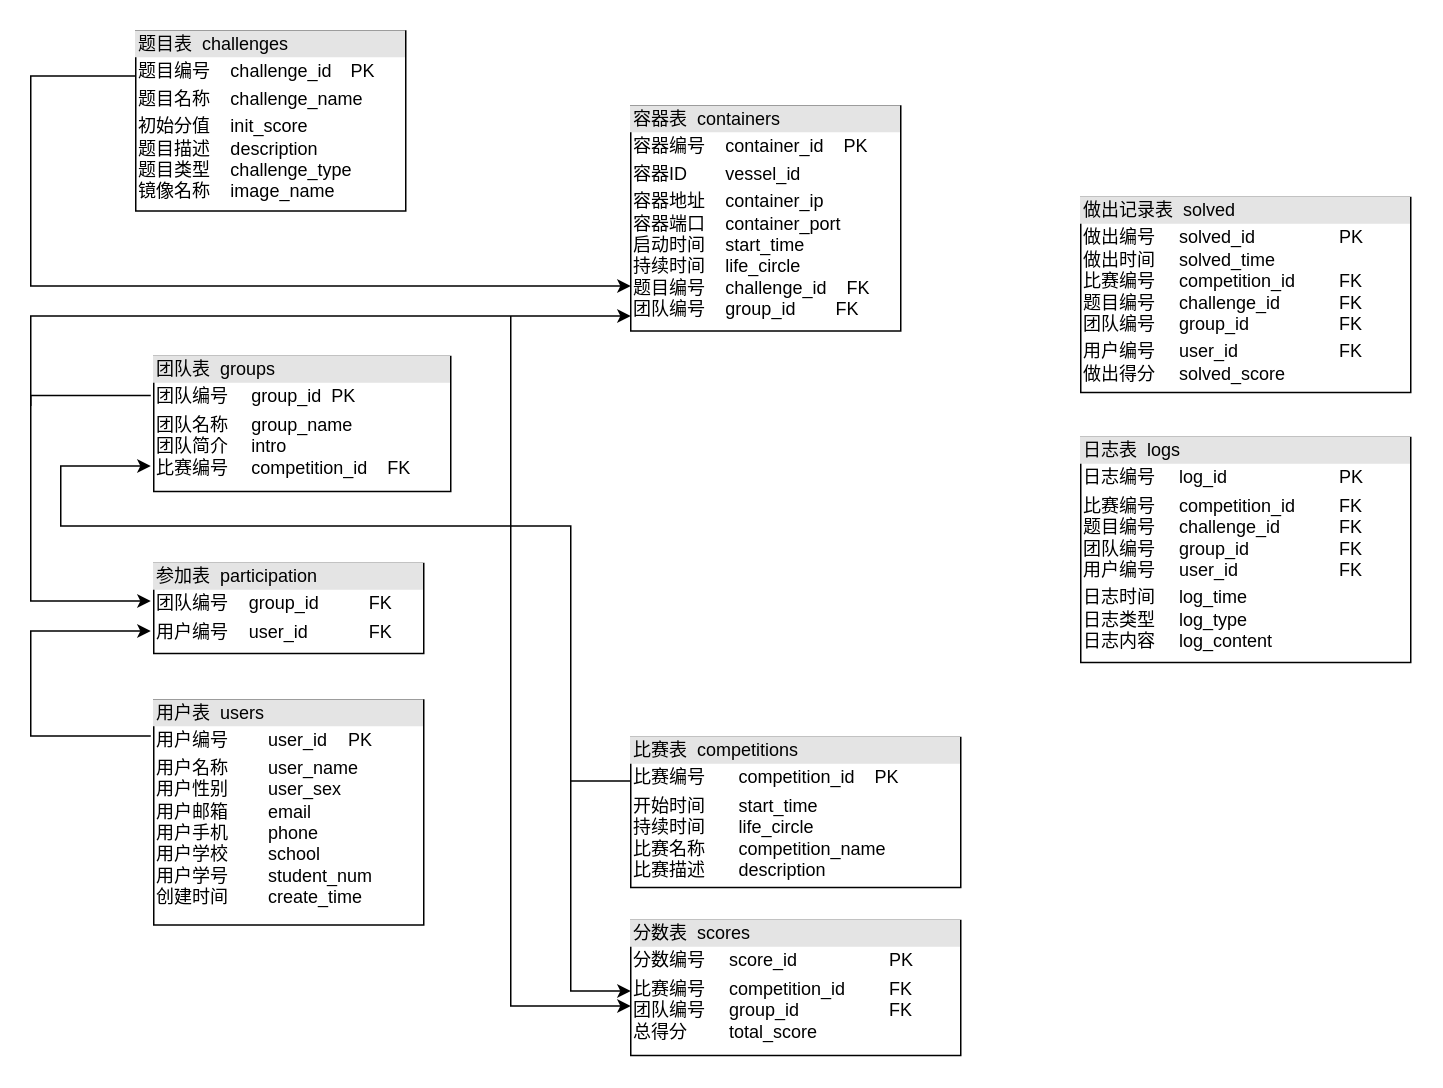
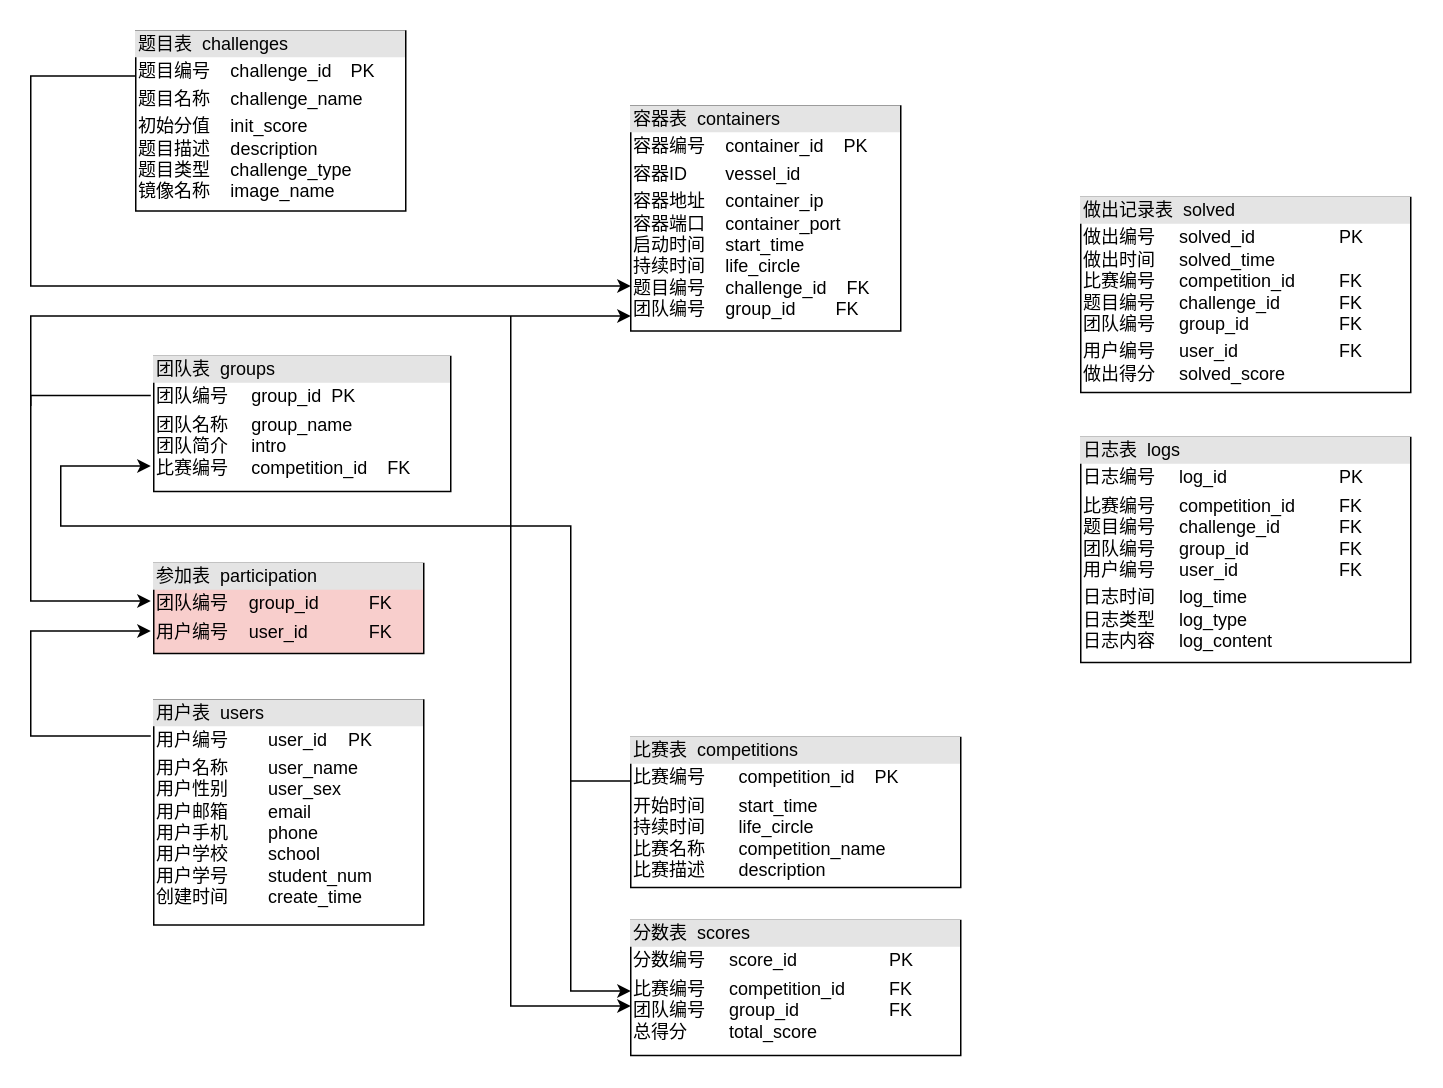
  <mxCell id="0" />
  <mxCell id="1" parent="0" />
  <mxCell id="2" value="&lt;div style=&quot;box-sizing:border-box;width:100%;background:#e4e4e4;padding:2px;&quot;&gt;容器表&amp;nbsp; containers&lt;/div&gt;&lt;table style=&quot;width:100%;font-size:1em;&quot; cellpadding=&quot;2&quot; cellspacing=&quot;0&quot;&gt;&lt;tbody&gt;&lt;tr&gt;&lt;td&gt;容器编号&lt;/td&gt;&lt;td&gt;container_id&lt;span style=&quot;&quot;&gt;&lt;span style=&quot;&quot;&gt;&amp;nbsp;&amp;nbsp;&amp;nbsp;&amp;nbsp;&lt;/span&gt;&lt;/span&gt;PK&lt;/td&gt;&lt;/tr&gt;&lt;tr&gt;&lt;td&gt;容器ID&lt;/td&gt;&lt;td&gt;vessel_id&lt;/td&gt;&lt;/tr&gt;&lt;tr&gt;&lt;td&gt;容器地址&lt;br&gt;容器端口&lt;br&gt;启动时间&lt;br&gt;持续时间&lt;br&gt;题目编号&lt;br&gt;团队编号&lt;/td&gt;&lt;td&gt;container_ip&lt;br&gt;container_port&lt;br&gt;start_time&lt;br&gt;life_circle&lt;br&gt;challenge_id&amp;nbsp; &amp;nbsp; FK&lt;br&gt;group_id&lt;span style=&quot;&quot;&gt;&lt;span style=&quot;&quot;&gt;&amp;nbsp;&amp;nbsp;&amp;nbsp;&amp;nbsp;&lt;/span&gt;&lt;/span&gt;&lt;span style=&quot;&quot;&gt;&lt;span style=&quot;&quot;&gt;&amp;nbsp;&amp;nbsp;&amp;nbsp;&amp;nbsp;&lt;/span&gt;&lt;/span&gt;FK&lt;/td&gt;&lt;/tr&gt;&lt;/tbody&gt;&lt;/table&gt;" style="verticalAlign=top;align=left;overflow=fill;html=1;whiteSpace=wrap;" parent="1" vertex="1"><mxGeometry x="420" y="70" width="180" height="150" as="geometry" /></mxCell>
  <mxCell id="3" value="&lt;div style=&quot;box-sizing:border-box;width:100%;background:#e4e4e4;padding:2px;&quot;&gt;题目表&amp;nbsp; challenges&lt;/div&gt;&lt;table style=&quot;width:100%;font-size:1em;&quot; cellpadding=&quot;2&quot; cellspacing=&quot;0&quot;&gt;&lt;tbody&gt;&lt;tr&gt;&lt;td&gt;题目编号&lt;/td&gt;&lt;td&gt;challenge_id&lt;span style=&quot;white-space: pre;&quot;&gt;&#09;&lt;/span&gt;PK&lt;/td&gt;&lt;/tr&gt;&lt;tr&gt;&lt;td&gt;题目名称&lt;/td&gt;&lt;td&gt;challenge_name&lt;/td&gt;&lt;/tr&gt;&lt;tr&gt;&lt;td&gt;初始分值&lt;br&gt;题目描述&lt;br&gt;题目类型&lt;br&gt;镜像名称&lt;/td&gt;&lt;td&gt;init_score&lt;br&gt;description&lt;br&gt;challenge_type&lt;br&gt;image_name&lt;/td&gt;&lt;/tr&gt;&lt;/tbody&gt;&lt;/table&gt;" style="verticalAlign=top;align=left;overflow=fill;html=1;whiteSpace=wrap;" parent="1" vertex="1"><mxGeometry x="90" y="20" width="180" height="120" as="geometry" /></mxCell>
  <mxCell id="4" value="&lt;div style=&quot;box-sizing:border-box;width:100%;background:#e4e4e4;padding:2px;&quot;&gt;比赛表&amp;nbsp; competitions&lt;br&gt;&lt;/div&gt;&lt;table style=&quot;width:100%;font-size:1em;&quot; cellpadding=&quot;2&quot; cellspacing=&quot;0&quot;&gt;&lt;tbody&gt;&lt;tr&gt;&lt;td&gt;比赛编号&lt;/td&gt;&lt;td&gt;competition_id&lt;span style=&quot;&quot;&gt;&lt;span style=&quot;&quot;&gt;&amp;nbsp;&amp;nbsp;&amp;nbsp;&amp;nbsp;&lt;/span&gt;&lt;/span&gt;PK&lt;/td&gt;&lt;/tr&gt;&lt;tr&gt;&lt;td&gt;开始时间&lt;br&gt;持续时间&lt;br&gt;比赛名称&lt;br&gt;比赛描述&lt;/td&gt;&lt;td&gt;start_time&lt;br&gt;life_circle&lt;br&gt;competition_name&lt;br&gt;description&lt;br&gt;&lt;/td&gt;&lt;/tr&gt;&lt;tr&gt;&lt;td&gt;&lt;/td&gt;&lt;td&gt;&lt;br&gt;&lt;/td&gt;&lt;/tr&gt;&lt;/tbody&gt;&lt;/table&gt;" style="verticalAlign=top;align=left;overflow=fill;html=1;whiteSpace=wrap;" parent="1" vertex="1"><mxGeometry x="420" y="491" width="220" height="100" as="geometry" /></mxCell>
  <mxCell id="5" style="edgeStyle=orthogonalEdgeStyle;rounded=0;orthogonalLoop=1;jettySize=auto;html=1;exitX=0.5;exitY=1;exitDx=0;exitDy=0;" parent="1" source="4" target="4" edge="1"><mxGeometry relative="1" as="geometry" /></mxCell>
  <mxCell id="6" value="&lt;div style=&quot;box-sizing:border-box;width:100%;background:#e4e4e4;padding:2px;&quot;&gt;团队表&amp;nbsp; groups&lt;/div&gt;&lt;table style=&quot;width:100%;font-size:1em;&quot; cellpadding=&quot;2&quot; cellspacing=&quot;0&quot;&gt;&lt;tbody&gt;&lt;tr&gt;&lt;td&gt;团队编号&lt;/td&gt;&lt;td&gt;group_id&lt;span style=&quot;white-space: pre;&quot;&gt;&#09;&lt;/span&gt;PK&lt;/td&gt;&lt;/tr&gt;&lt;tr&gt;&lt;td&gt;团队名称&lt;br&gt;团队简介&lt;br&gt;比赛编号&lt;/td&gt;&lt;td&gt;group_name&lt;br&gt;intro&lt;br&gt;competition_id&amp;nbsp; &amp;nbsp; FK&lt;/td&gt;&lt;/tr&gt;&lt;tr&gt;&lt;td&gt;&lt;/td&gt;&lt;td&gt;&lt;br&gt;&lt;/td&gt;&lt;/tr&gt;&lt;/tbody&gt;&lt;/table&gt;" style="verticalAlign=top;align=left;overflow=fill;html=1;whiteSpace=wrap;" parent="1" vertex="1"><mxGeometry x="102" y="237" width="198" height="90" as="geometry" /></mxCell>
  <mxCell id="7" value="&lt;div style=&quot;box-sizing:border-box;width:100%;background:#e4e4e4;padding:2px;&quot;&gt;用户表&amp;nbsp; users&lt;/div&gt;&lt;table style=&quot;width:100%;font-size:1em;&quot; cellpadding=&quot;2&quot; cellspacing=&quot;0&quot;&gt;&lt;tbody&gt;&lt;tr&gt;&lt;td&gt;用户编号&lt;/td&gt;&lt;td&gt;user_id&lt;span style=&quot;white-space: pre;&quot;&gt;&#09;&lt;/span&gt;PK&lt;/td&gt;&lt;/tr&gt;&lt;tr&gt;&lt;td&gt;用户名称&lt;br&gt;用户性别&lt;br&gt;用户邮箱&lt;br&gt;用户手机&lt;br&gt;用户学校&lt;br&gt;用户学号&lt;br&gt;创建时间&lt;/td&gt;&lt;td&gt;user_name&lt;br&gt;user_sex&lt;br&gt;email&lt;br&gt;phone&lt;br&gt;school&lt;br&gt;student_num&lt;br&gt;create_time&lt;/td&gt;&lt;/tr&gt;&lt;tr&gt;&lt;td&gt;&lt;/td&gt;&lt;td&gt;&lt;br&gt;&lt;/td&gt;&lt;/tr&gt;&lt;/tbody&gt;&lt;/table&gt;" style="verticalAlign=top;align=left;overflow=fill;html=1;whiteSpace=wrap;" parent="1" vertex="1"><mxGeometry x="102" y="466" width="180" height="150" as="geometry" /></mxCell>
  <mxCell id="8" value="&lt;div style=&quot;box-sizing:border-box;width:100%;background:#e4e4e4;padding:2px;&quot;&gt;日志表&amp;nbsp; logs&lt;/div&gt;&lt;table style=&quot;width:100%;font-size:1em;&quot; cellpadding=&quot;2&quot; cellspacing=&quot;0&quot;&gt;&lt;tbody&gt;&lt;tr&gt;&lt;td&gt;日志编号&lt;/td&gt;&lt;td&gt;log_id&lt;span style=&quot;white-space: pre;&quot;&gt;&#09;&lt;span style=&quot;white-space: pre;&quot;&gt;&#09;&lt;/span&gt;&lt;span style=&quot;white-space: pre;&quot;&gt;&#09;&lt;/span&gt;&lt;/span&gt;PK&lt;/td&gt;&lt;/tr&gt;&lt;tr&gt;&lt;td&gt;比赛编号&lt;br&gt;题目编号&lt;br&gt;团队编号&lt;br&gt;用户编号&lt;/td&gt;&lt;td&gt;competition_id&lt;span style=&quot;white-space: pre;&quot;&gt;&#09;&lt;span style=&quot;white-space: pre;&quot;&gt;&#09;&lt;/span&gt;&lt;/span&gt;FK&lt;br&gt;challenge_id&lt;span style=&quot;white-space: pre;&quot;&gt;&#09;&lt;/span&gt;&lt;span style=&quot;white-space: pre;&quot;&gt;&#09;&lt;/span&gt;FK&lt;br&gt;group_id&lt;span style=&quot;white-space: pre;&quot;&gt;&#09;&lt;/span&gt;&lt;span style=&quot;white-space: pre;&quot;&gt;&#09;&lt;/span&gt;&lt;span style=&quot;white-space: pre;&quot;&gt;&#09;&lt;/span&gt;FK&lt;br&gt;user_id&lt;span style=&quot;white-space: pre;&quot;&gt;&#09;&lt;/span&gt;&lt;span style=&quot;white-space: pre;&quot;&gt;&#09;&lt;/span&gt;&lt;span style=&quot;white-space: pre;&quot;&gt;&#09;&lt;/span&gt;FK&lt;/td&gt;&lt;/tr&gt;&lt;tr&gt;&lt;td&gt;日志时间&lt;br&gt;日志类型&lt;br&gt;日志内容&lt;/td&gt;&lt;td&gt;log_time&lt;br&gt;log_type&lt;br&gt;log_content&lt;/td&gt;&lt;/tr&gt;&lt;/tbody&gt;&lt;/table&gt;" style="verticalAlign=top;align=left;overflow=fill;html=1;whiteSpace=wrap;" parent="1" vertex="1"><mxGeometry x="720" y="291" width="220" height="150" as="geometry" /></mxCell>
  <mxCell id="9" value="&lt;div style=&quot;box-sizing:border-box;width:100%;background:#e4e4e4;padding:2px;&quot;&gt;分数表&amp;nbsp; scores&lt;/div&gt;&lt;table style=&quot;width:100%;font-size:1em;&quot; cellpadding=&quot;2&quot; cellspacing=&quot;0&quot;&gt;&lt;tbody&gt;&lt;tr&gt;&lt;td&gt;分数编号&lt;/td&gt;&lt;td&gt;score_id&lt;span style=&quot;white-space: pre;&quot;&gt;&#09;&lt;/span&gt;&lt;span style=&quot;white-space: pre;&quot;&gt;&#09;&lt;/span&gt;&lt;span style=&quot;white-space: pre;&quot;&gt;&#09;&lt;/span&gt;PK&lt;/td&gt;&lt;/tr&gt;&lt;tr&gt;&lt;td&gt;比赛编号&lt;br&gt;团队编号&lt;br&gt;总得分&lt;/td&gt;&lt;td&gt;competition_id&lt;span style=&quot;white-space: pre;&quot;&gt;&#09;&lt;span style=&quot;white-space: pre;&quot;&gt;&#09;&lt;/span&gt;&lt;/span&gt;FK&lt;br&gt;group_id&lt;span style=&quot;white-space: pre;&quot;&gt;&#09;&lt;/span&gt;&lt;span style=&quot;white-space: pre;&quot;&gt;&#09;&lt;/span&gt;&lt;span style=&quot;white-space: pre;&quot;&gt;&#09;&lt;/span&gt;FK&lt;br&gt;total_score&lt;/td&gt;&lt;/tr&gt;&lt;tr&gt;&lt;td&gt;&lt;/td&gt;&lt;td&gt;&lt;br&gt;&lt;/td&gt;&lt;/tr&gt;&lt;/tbody&gt;&lt;/table&gt;" style="verticalAlign=top;align=left;overflow=fill;html=1;whiteSpace=wrap;" parent="1" vertex="1"><mxGeometry x="420" y="613" width="220" height="90" as="geometry" /></mxCell>
  <mxCell id="10" value="&lt;div style=&quot;box-sizing:border-box;width:100%;background:#e4e4e4;padding:2px;&quot;&gt;做出记录表&amp;nbsp; solved&lt;/div&gt;&lt;table style=&quot;width:100%;font-size:1em;&quot; cellpadding=&quot;2&quot; cellspacing=&quot;0&quot;&gt;&lt;tbody&gt;&lt;tr&gt;&lt;td&gt;做出编号&lt;br&gt;做出时间&lt;br&gt;比赛编号&lt;br&gt;题目编号&lt;br&gt;团队编号&lt;/td&gt;&lt;td&gt;solved_id&lt;span style=&quot;white-space: pre;&quot;&gt;&#09;&lt;span style=&quot;white-space: pre;&quot;&gt;&#09;&lt;/span&gt;&lt;span style=&quot;white-space: pre;&quot;&gt;&#09;&lt;/span&gt;&lt;/span&gt;PK&lt;br&gt;solved_time&lt;br&gt;competition_id&lt;span style=&quot;white-space: pre;&quot;&gt;&#09;&lt;/span&gt;&lt;span style=&quot;white-space: pre;&quot;&gt;&#09;&lt;/span&gt;FK&lt;br&gt;challenge_id&lt;span style=&quot;white-space: pre;&quot;&gt;&#09;&lt;/span&gt;&lt;span style=&quot;white-space: pre;&quot;&gt;&#09;&lt;/span&gt;FK&lt;br&gt;group_id&lt;span style=&quot;white-space: pre;&quot;&gt;&#09;&lt;/span&gt;&lt;span style=&quot;white-space: pre;&quot;&gt;&#09;&lt;/span&gt;&lt;span style=&quot;white-space: pre;&quot;&gt;&#09;&lt;/span&gt;FK&lt;/td&gt;&lt;/tr&gt;&lt;tr&gt;&lt;td&gt;用户编号&lt;br&gt;做出得分&lt;/td&gt;&lt;td&gt;user_id&lt;span style=&quot;white-space: pre;&quot;&gt;&#09;&lt;/span&gt;&lt;span style=&quot;white-space: pre;&quot;&gt;&#09;&lt;/span&gt;&lt;span style=&quot;white-space: pre;&quot;&gt;&#09;&lt;/span&gt;FK&lt;br&gt;solved_score&lt;/td&gt;&lt;/tr&gt;&lt;tr&gt;&lt;td&gt;&lt;/td&gt;&lt;td&gt;&lt;br&gt;&lt;/td&gt;&lt;/tr&gt;&lt;/tbody&gt;&lt;/table&gt;" style="verticalAlign=top;align=left;overflow=fill;html=1;whiteSpace=wrap;" parent="1" vertex="1"><mxGeometry x="720" y="131" width="220" height="130" as="geometry" /></mxCell>
- <mxCell id="11" value="&lt;div style=&quot;box-sizing:border-box;width:100%;background:#e4e4e4;padding:2px;&quot;&gt;参加表&amp;nbsp; participation&lt;/div&gt;&lt;table style=&quot;width:100%;font-size:1em;&quot; cellpadding=&quot;2&quot; cellspacing=&quot;0&quot;&gt;&lt;tbody&gt;&lt;tr&gt;&lt;td&gt;团队编号&lt;/td&gt;&lt;td&gt;group_id&lt;span style=&quot;white-space: pre;&quot;&gt;&#09;&lt;/span&gt;&lt;span style=&quot;white-space: pre;&quot;&gt;&#09;&lt;/span&gt;FK&lt;/td&gt;&lt;/tr&gt;&lt;tr&gt;&lt;td&gt;用户编号&lt;br&gt;&lt;/td&gt;&lt;td&gt;user_id&lt;span style=&quot;white-space: pre;&quot;&gt;&#09;&lt;/span&gt;&lt;span style=&quot;white-space: pre;&quot;&gt;&#09;&lt;/span&gt;FK&lt;/td&gt;&lt;/tr&gt;&lt;/tbody&gt;&lt;/table&gt;" style="verticalAlign=top;align=left;overflow=fill;html=1;whiteSpace=wrap;" parent="1" vertex="1"><mxGeometry x="102" y="375" width="180" height="60" as="geometry" /></mxCell>
+ <mxCell id="11" value="&lt;div style=&quot;box-sizing:border-box;width:100%;background:#e4e4e4;padding:2px;&quot;&gt;参加表&amp;nbsp; participation&lt;/div&gt;&lt;table style=&quot;width:100%;font-size:1em;&quot; cellpadding=&quot;2&quot; cellspacing=&quot;0&quot;&gt;&lt;tbody&gt;&lt;tr&gt;&lt;td&gt;团队编号&lt;/td&gt;&lt;td&gt;group_id&lt;span style=&quot;white-space: pre;&quot;&gt;&#09;&lt;/span&gt;&lt;span style=&quot;white-space: pre;&quot;&gt;&#09;&lt;/span&gt;FK&lt;/td&gt;&lt;/tr&gt;&lt;tr&gt;&lt;td&gt;用户编号&lt;br&gt;&lt;/td&gt;&lt;td&gt;user_id&lt;span style=&quot;white-space: pre;&quot;&gt;&#09;&lt;/span&gt;&lt;span style=&quot;white-space: pre;&quot;&gt;&#09;&lt;/span&gt;FK&lt;/td&gt;&lt;/tr&gt;&lt;/tbody&gt;&lt;/table&gt;" style="verticalAlign=top;align=left;overflow=fill;html=1;whiteSpace=wrap;fillColor=#f8cecc;" parent="1" vertex="1"><mxGeometry x="102" y="375" width="180" height="60" as="geometry" /></mxCell>
  <mxCell id="12" value="" style="endArrow=classic;html=1;rounded=0;" parent="1" edge="1"><mxGeometry width="50" height="50" relative="1" as="geometry"><mxPoint x="100" y="263" as="sourcePoint" /><mxPoint x="100" y="400" as="targetPoint" /><Array as="points"><mxPoint x="20" y="263" /><mxPoint x="20" y="400" /></Array></mxGeometry></mxCell>
  <mxCell id="13" value="" style="endArrow=classic;html=1;rounded=0;" parent="1" edge="1"><mxGeometry width="50" height="50" relative="1" as="geometry"><mxPoint x="100" y="490" as="sourcePoint" /><mxPoint x="100" y="420" as="targetPoint" /><Array as="points"><mxPoint x="20" y="490" /><mxPoint x="20" y="420" /></Array></mxGeometry></mxCell>
  <mxCell id="14" value="" style="endArrow=classic;html=1;rounded=0;" parent="1" edge="1"><mxGeometry width="50" height="50" relative="1" as="geometry"><mxPoint x="20" y="270" as="sourcePoint" /><mxPoint x="420" y="210" as="targetPoint" /><Array as="points"><mxPoint x="20" y="210" /><mxPoint x="340" y="210" /></Array></mxGeometry></mxCell>
  <mxCell id="15" value="" style="endArrow=classic;html=1;rounded=0;movable=1;resizable=1;rotatable=1;deletable=1;editable=1;locked=0;connectable=1;" parent="1" edge="1"><mxGeometry width="50" height="50" relative="1" as="geometry"><mxPoint x="340" y="210" as="sourcePoint" /><mxPoint x="420" y="670" as="targetPoint" /><Array as="points"><mxPoint x="340" y="670" /></Array></mxGeometry></mxCell>
  <mxCell id="16" value="" style="endArrow=classic;html=1;rounded=0;" parent="1" edge="1"><mxGeometry width="50" height="50" relative="1" as="geometry"><mxPoint x="420" y="520" as="sourcePoint" /><mxPoint x="420" y="660" as="targetPoint" /><Array as="points"><mxPoint x="380" y="520" /><mxPoint x="380" y="660" /></Array></mxGeometry></mxCell>
  <mxCell id="17" value="" style="endArrow=classic;html=1;rounded=0;" parent="1" edge="1"><mxGeometry width="50" height="50" relative="1" as="geometry"><mxPoint x="90" y="50" as="sourcePoint" /><mxPoint x="420" y="190" as="targetPoint" /><Array as="points"><mxPoint x="20" y="50" /><mxPoint x="20" y="190" /><mxPoint x="380" y="190" /></Array></mxGeometry></mxCell>
  <mxCell id="18" value="" style="endArrow=classic;html=1;rounded=0;" parent="1" edge="1"><mxGeometry width="50" height="50" relative="1" as="geometry"><mxPoint x="380" y="520" as="sourcePoint" /><mxPoint x="100" y="310" as="targetPoint" /><Array as="points"><mxPoint x="380" y="350" /><mxPoint x="40" y="350" /><mxPoint x="40" y="310" /></Array></mxGeometry></mxCell>
